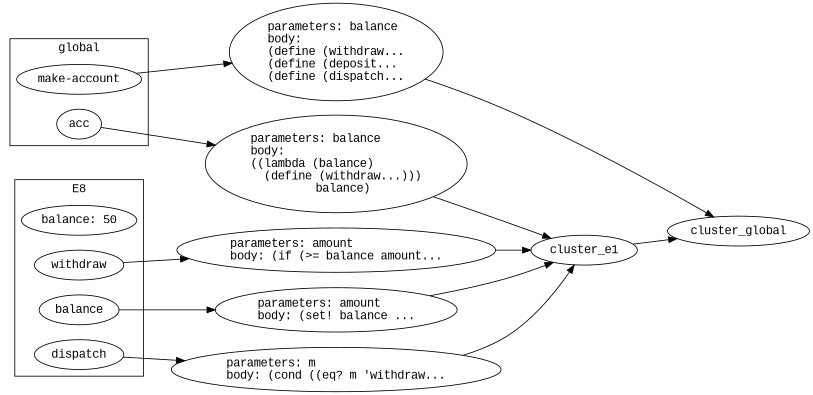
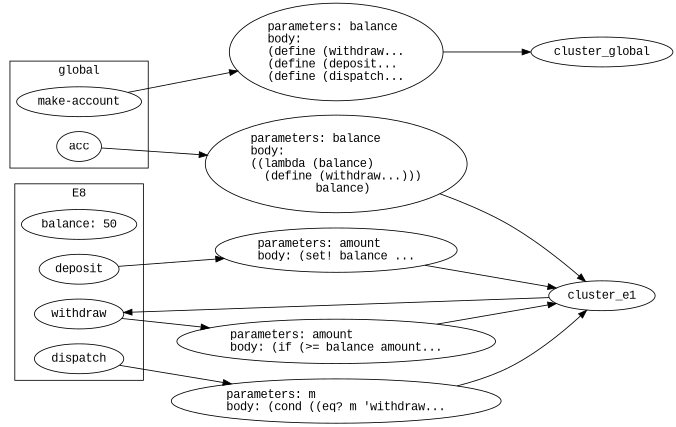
  digraph {
    fontname="Liberation Mono"
    rankdir=LR
    splines=true
    node [fontname="Liberation Mono"]
    edge [fontname="Liberation Mono"]
    n1 [label="make-account"]
    n2 [label=acc]
    n3 [label="balance: 50"]
    n4 [label=withdraw]
-   n5 [label=balance]
+   n5 [label=deposit]
    n6 [label=dispatch]
    n7 [label="parameters: balance\lbody:\l(define (withdraw...\l(define (deposit...\l(define (dispatch..."]
    n8 [label="parameters: balance\lbody:\l((lambda (balance)\l  (define (withdraw...)))\l  balance)"]
    n9 [label="parameters: amount\lbody: (if (>= balance amount..."]
    n10 [label="parameters: amount\lbody: (set! balance ..."]
    n11 [label="parameters: m\lbody: (cond ((eq? m 'withdraw..."]
    cluster_global
    cluster_e1
    subgraph cluster_1 {
      label=global
      n1
      n2
    }
    subgraph cluster_2 {
      label=E8
      n3
      n4
      n5
      n6
    }
    n1 -> n7
    n2 -> n8
    n4 -> n9
    n5 -> n10
    n6 -> n11
    n7 -> cluster_global
    n8 -> cluster_e1
    n9 -> cluster_e1
    n10 -> cluster_e1
    n11 -> cluster_e1
-   cluster_e1 -> cluster_global
+   cluster_e1 -> n4
  }
